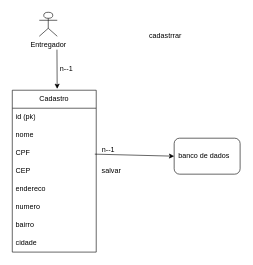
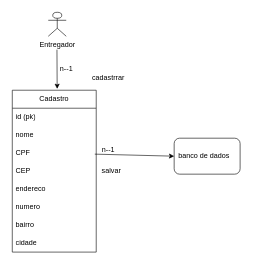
  <mxCell id="0" />
  <mxCell id="1" parent="0" />
  <mxCell id="2" value="" style="endArrow=classic;html=1;rounded=0;exitX=0.447;exitY=1.092;exitDx=0;exitDy=0;exitPerimeter=0;" parent="1" edge="1"><mxGeometry width="50" height="50" relative="1" as="geometry"><mxPoint x="94.5" y="82.3" as="sourcePoint" /><mxPoint x="94.86" y="147.7" as="targetPoint" /></mxGeometry></mxCell>
- <mxCell id="3" value="Entregador" style="shape=umlActor;verticalLabelPosition=bottom;verticalAlign=top;html=1;outlineConnect=0;" parent="1" vertex="1"><mxGeometry x="65" y="20" width="30" height="40" as="geometry" /></mxCell>
+ <mxCell id="3" value="Entregador" style="shape=umlActor;verticalLabelPosition=bottom;verticalAlign=top;html=1;outlineConnect=0;" parent="1" vertex="1"><mxGeometry x="80" y="20" width="30" height="40" as="geometry" /></mxCell>
  <mxCell id="4" value="" style="endArrow=classic;html=1;rounded=0;exitX=-0.06;exitY=0.72;exitDx=0;exitDy=0;entryX=0;entryY=0.5;entryDx=0;entryDy=0;exitPerimeter=0;" parent="1" source="7" target="6" edge="1"><mxGeometry width="50" height="50" relative="1" as="geometry"><mxPoint x="150" y="260" as="sourcePoint" /><mxPoint x="220" y="260" as="targetPoint" /></mxGeometry></mxCell>
  <mxCell id="5" value="" style="rounded=1;whiteSpace=wrap;html=1;" parent="1" vertex="1"><mxGeometry x="290" y="230" width="110" height="60" as="geometry" /></mxCell>
  <mxCell id="6" value="banco de dados" style="text;html=1;strokeColor=none;fillColor=none;align=center;verticalAlign=middle;whiteSpace=wrap;rounded=0;" parent="1" vertex="1"><mxGeometry x="290" y="237.5" width="100" height="45" as="geometry" /></mxCell>
  <mxCell id="7" value="n--1" style="text;html=1;align=center;verticalAlign=middle;resizable=0;points=[];autosize=1;strokeColor=none;fillColor=none;" parent="1" vertex="1"><mxGeometry x="160" y="235" width="40" height="30" as="geometry" /></mxCell>
  <mxCell id="8" value="n--1" style="text;html=1;align=center;verticalAlign=middle;resizable=0;points=[];autosize=1;strokeColor=none;fillColor=none;rotation=0;" parent="1" vertex="1"><mxGeometry x="90" y="100" width="40" height="30" as="geometry" /></mxCell>
  <mxCell id="9" value="Cadastro" style="swimlane;fontStyle=0;childLayout=stackLayout;horizontal=1;startSize=30;horizontalStack=0;resizeParent=1;resizeParentMax=0;resizeLast=0;collapsible=1;marginBottom=0;whiteSpace=wrap;html=1;" parent="1" vertex="1"><mxGeometry x="20" y="150" width="140" height="270" as="geometry"><mxRectangle x="20" y="350" width="90" height="30" as="alternateBounds" /></mxGeometry></mxCell>
  <mxCell id="10" value="id (pk)" style="text;strokeColor=none;fillColor=none;align=left;verticalAlign=middle;spacingLeft=4;spacingRight=4;overflow=hidden;points=[[0,0.5],[1,0.5]];portConstraint=eastwest;rotatable=0;whiteSpace=wrap;html=1;" parent="9" vertex="1"><mxGeometry y="30" width="140" height="30" as="geometry" /></mxCell>
  <mxCell id="11" value="nome" style="text;strokeColor=none;fillColor=none;align=left;verticalAlign=middle;spacingLeft=4;spacingRight=4;overflow=hidden;points=[[0,0.5],[1,0.5]];portConstraint=eastwest;rotatable=0;whiteSpace=wrap;html=1;" parent="9" vertex="1"><mxGeometry y="60" width="140" height="30" as="geometry" /></mxCell>
  <mxCell id="12" value="CPF" style="text;strokeColor=none;fillColor=none;align=left;verticalAlign=middle;spacingLeft=4;spacingRight=4;overflow=hidden;points=[[0,0.5],[1,0.5]];portConstraint=eastwest;rotatable=0;whiteSpace=wrap;html=1;" parent="9" vertex="1"><mxGeometry y="90" width="140" height="30" as="geometry" /></mxCell>
  <mxCell id="13" value="CEP" style="text;strokeColor=none;fillColor=none;align=left;verticalAlign=middle;spacingLeft=4;spacingRight=4;overflow=hidden;points=[[0,0.5],[1,0.5]];portConstraint=eastwest;rotatable=0;whiteSpace=wrap;html=1;" parent="9" vertex="1"><mxGeometry y="120" width="140" height="30" as="geometry" /></mxCell>
  <mxCell id="14" value="endereco" style="text;strokeColor=none;fillColor=none;align=left;verticalAlign=middle;spacingLeft=4;spacingRight=4;overflow=hidden;points=[[0,0.5],[1,0.5]];portConstraint=eastwest;rotatable=0;whiteSpace=wrap;html=1;" parent="9" vertex="1"><mxGeometry y="150" width="140" height="30" as="geometry" /></mxCell>
  <mxCell id="15" value="numero" style="text;strokeColor=none;fillColor=none;align=left;verticalAlign=middle;spacingLeft=4;spacingRight=4;overflow=hidden;points=[[0,0.5],[1,0.5]];portConstraint=eastwest;rotatable=0;whiteSpace=wrap;html=1;" parent="9" vertex="1"><mxGeometry y="180" width="140" height="30" as="geometry" /></mxCell>
  <mxCell id="16" value="bairro" style="text;strokeColor=none;fillColor=none;align=left;verticalAlign=middle;spacingLeft=4;spacingRight=4;overflow=hidden;points=[[0,0.5],[1,0.5]];portConstraint=eastwest;rotatable=0;whiteSpace=wrap;html=1;" parent="9" vertex="1"><mxGeometry y="210" width="140" height="30" as="geometry" /></mxCell>
  <mxCell id="17" value="cidade" style="text;strokeColor=none;fillColor=none;align=left;verticalAlign=middle;spacingLeft=4;spacingRight=4;overflow=hidden;points=[[0,0.5],[1,0.5]];portConstraint=eastwest;rotatable=0;whiteSpace=wrap;html=1;" parent="9" vertex="1"><mxGeometry y="240" width="140" height="30" as="geometry" /></mxCell>
- <mxCell id="18" value="cadastrrar" style="text;html=1;align=center;verticalAlign=middle;resizable=0;points=[];autosize=1;strokeColor=none;fillColor=none;" parent="1" vertex="1"><mxGeometry x="235" y="45" width="80" height="30" as="geometry" /></mxCell>
+ <mxCell id="18" value="cadastrrar" style="text;html=1;align=center;verticalAlign=middle;resizable=0;points=[];autosize=1;strokeColor=none;fillColor=none;" parent="1" vertex="1"><mxGeometry x="140" y="115" width="80" height="30" as="geometry" /></mxCell>
  <mxCell id="19" value="salvar" style="text;html=1;align=center;verticalAlign=middle;resizable=0;points=[];autosize=1;strokeColor=none;fillColor=none;" vertex="1" parent="1"><mxGeometry x="155" y="270" width="60" height="30" as="geometry" /></mxCell>
